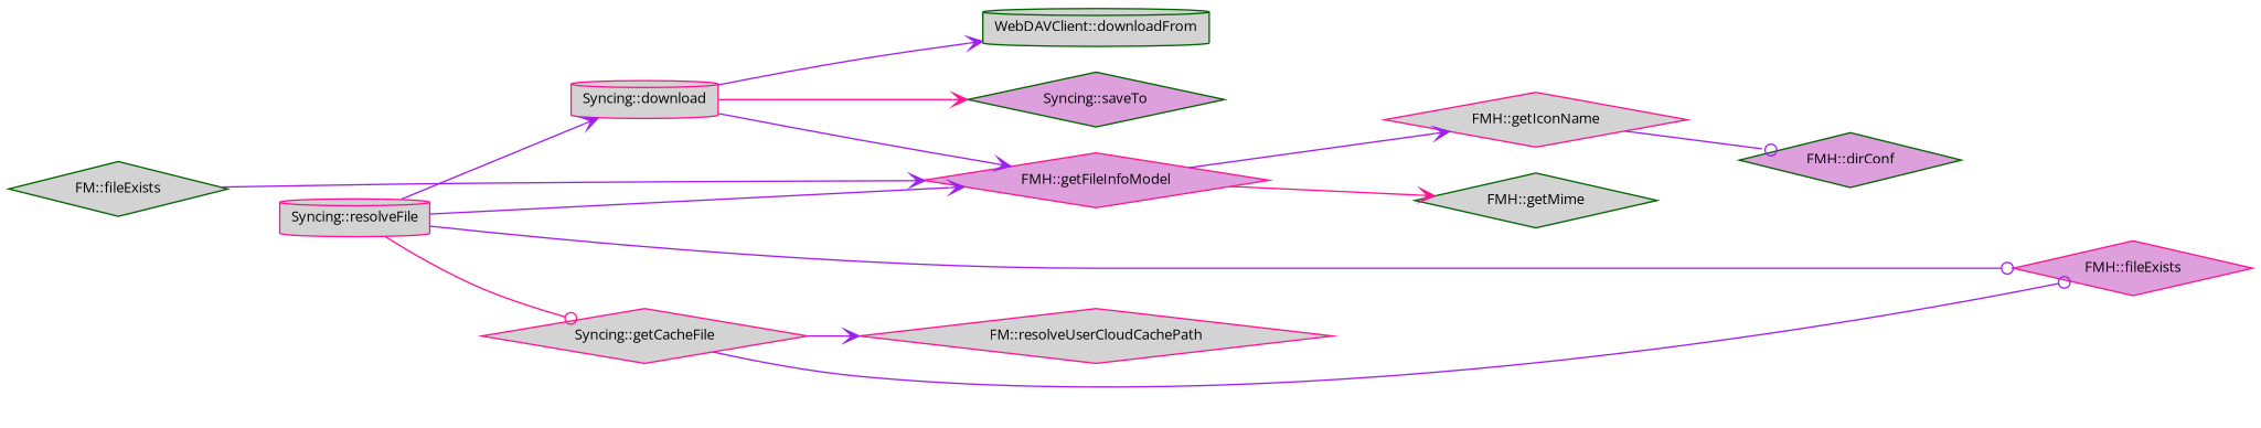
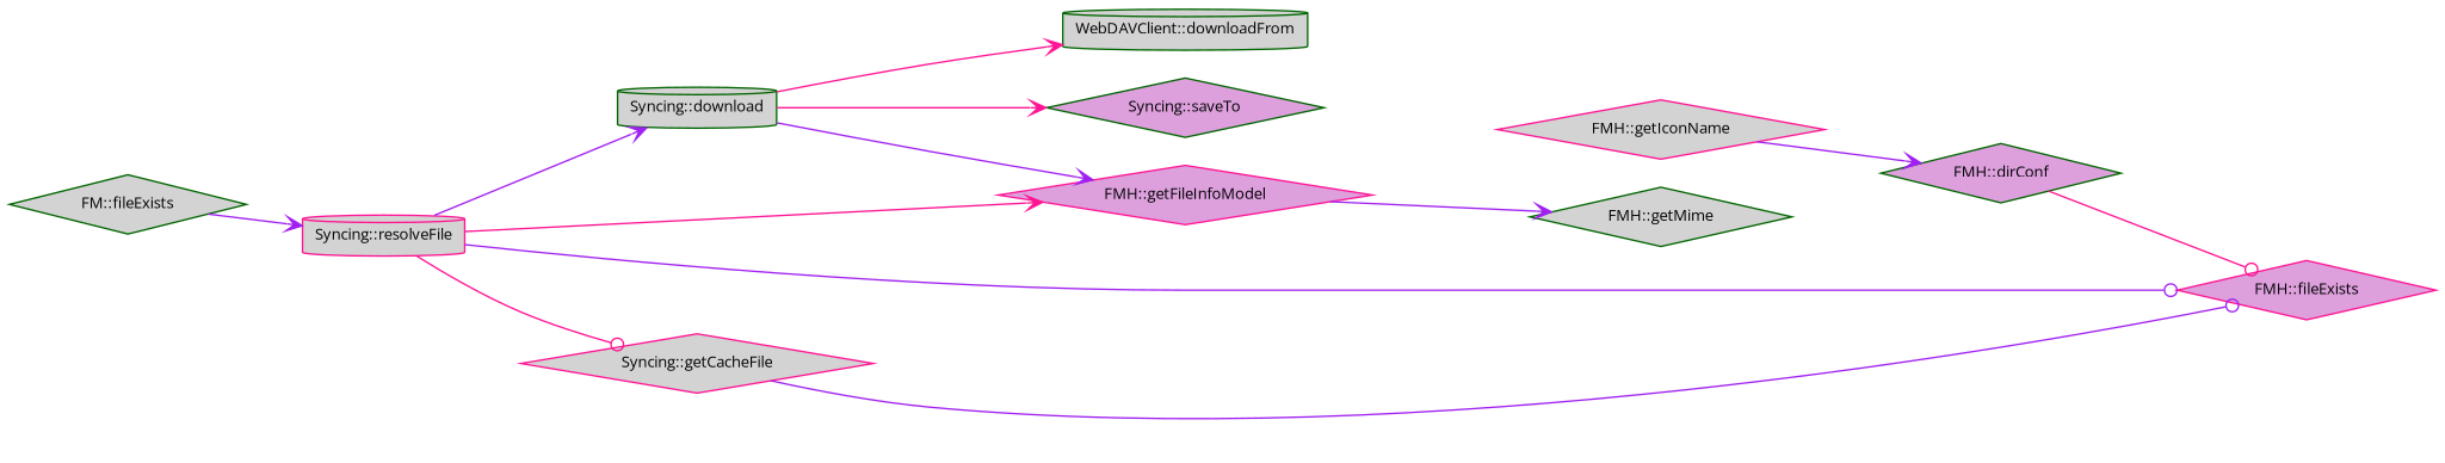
  digraph {
    fontname="Open Sans"
    rankdir=LR
    node [color=deeppink fillcolor=lightgrey fontname="Open Sans" fontsize=10 shape=diamond style=filled]
    edge [arrowhead=vee color=purple fontname="Open Sans" fontsize=10 labelfontname=Helvetica labelfontsize=10 style=solid]
    n1 [color=darkgreen fontcolor=black height=0.2 label="FM::fileExists" width=0.4]
    n2 [height=0.2 label="Syncing::resolveFile" shape=cylinder width=0.4]
    n3 [height=0.2 label="Syncing::getCacheFile" width=0.4]
    n4 [fillcolor=plum height=0.2 label="FMH::fileExists" width=0.4]
    n5 [fillcolor=plum height=0.2 label="FMH::getFileInfoModel" width=0.4]
-   n6 [height=0.2 label="Syncing::download" shape=cylinder width=0.4]
-   n7 [height=0.2 label="FM::resolveUserCloudCachePath" width=0.4]
+   n6 [color=darkgreen height=0.2 label="Syncing::download" shape=cylinder width=0.4]
    n8 [color=darkgreen height=0.2 label="FMH::getMime" width=0.4]
    n9 [height=0.2 label="FMH::getIconName" width=0.4]
    n10 [color=darkgreen height=0.2 label="WebDAVClient::downloadFrom" shape=cylinder width=0.4]
    n11 [color=darkgreen fillcolor=plum height=0.2 label="Syncing::saveTo" width=0.4]
    n12 [color=darkgreen fillcolor=plum height=0.2 label="FMH::dirConf" width=0.4]
-   n1 -> n5
+   n1 -> n2
    n2 -> n3 [arrowhead=odot color=deeppink]
    n2 -> n4 [arrowhead=odot]
-   n2 -> n5
+   n2 -> n5 [color=deeppink]
    n2 -> n6
    n3 -> n4 [arrowhead=odot]
-   n3 -> n7
-   n5 -> n8 [color=deeppink]
-   n5 -> n9
+   n5 -> n8
    n6 -> n5
-   n6 -> n10
+   n6 -> n10 [color=deeppink]
    n6 -> n11 [color=deeppink]
-   n9 -> n12 [arrowhead=odot]
+   n9 -> n12
+   n12 -> n4 [arrowhead=odot color=deeppink]
  }
